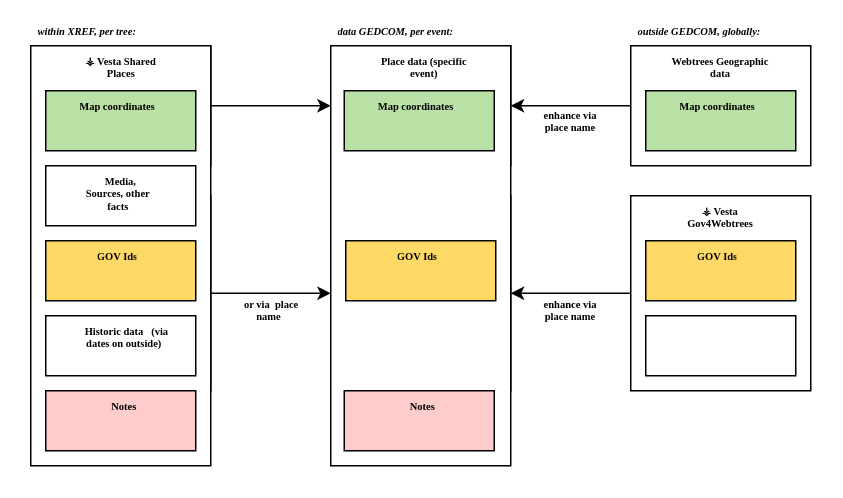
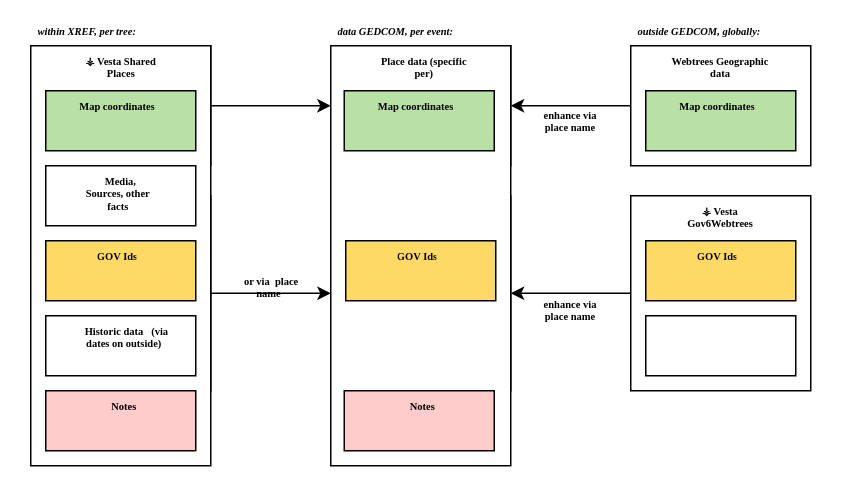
  <mxCell id="0" />
  <mxCell id="1" parent="0" />
  <mxCell id="2" value="" style="rounded=0;whiteSpace=wrap;html=1;" vertex="1" parent="1"><mxGeometry x="220" y="30" width="120" height="80" as="geometry" /></mxCell>
  <mxCell id="3" value="" style="rounded=0;whiteSpace=wrap;html=1;" vertex="1" parent="1"><mxGeometry x="220" y="130" width="120" height="130" as="geometry" /></mxCell>
  <mxCell id="4" value="" style="rounded=0;whiteSpace=wrap;html=1;" vertex="1" parent="1"><mxGeometry x="20" y="130" width="120" height="130" as="geometry" /></mxCell>
  <mxCell id="5" value="" style="rounded=0;whiteSpace=wrap;html=1;" vertex="1" parent="1"><mxGeometry x="20" y="30" width="120" height="80" as="geometry" /></mxCell>
  <mxCell id="6" value="" style="rounded=0;whiteSpace=wrap;html=1;" vertex="1" parent="1"><mxGeometry x="220" y="30" width="120" height="280" as="geometry" /></mxCell>
  <mxCell id="7" value="" style="rounded=0;whiteSpace=wrap;html=1;fillColor=#B9E0A5;" vertex="1" parent="1"><mxGeometry x="229" y="60" width="100" height="40" as="geometry" /></mxCell>
  <mxCell id="8" style="edgeStyle=orthogonalEdgeStyle;rounded=0;orthogonalLoop=1;jettySize=auto;html=1;exitX=0;exitY=0.5;exitDx=0;exitDy=0;entryX=1;entryY=0.5;entryDx=0;entryDy=0;" edge="1" parent="1" source="9" target="2"><mxGeometry relative="1" as="geometry" /></mxCell>
  <mxCell id="9" value="" style="rounded=0;whiteSpace=wrap;html=1;" parent="1" vertex="1"><mxGeometry x="420" y="30" width="120" height="80" as="geometry" /></mxCell>
  <mxCell id="10" value="&lt;p style=&quot;font-size: 7px&quot; align=&quot;center&quot;&gt;&lt;font style=&quot;font-size: 7px&quot; face=&quot;Georgia&quot;&gt;&lt;b&gt;&lt;font style=&quot;font-size: 7px&quot;&gt;Webtrees Geographic data&lt;/font&gt;&lt;/b&gt;&lt;/font&gt;&lt;/p&gt;" style="text;html=1;strokeColor=none;fillColor=none;spacing=5;spacingTop=-20;whiteSpace=wrap;overflow=hidden;rounded=0;align=center;" parent="1" vertex="1"><mxGeometry x="440" y="40" width="80" height="30" as="geometry" /></mxCell>
  <mxCell id="11" style="edgeStyle=orthogonalEdgeStyle;rounded=0;orthogonalLoop=1;jettySize=auto;html=1;exitX=0;exitY=0.5;exitDx=0;exitDy=0;entryX=1;entryY=0.5;entryDx=0;entryDy=0;" edge="1" parent="1" source="12" target="3"><mxGeometry relative="1" as="geometry" /></mxCell>
  <mxCell id="12" value="" style="rounded=0;whiteSpace=wrap;html=1;" parent="1" vertex="1"><mxGeometry x="420" y="130" width="120" height="130" as="geometry" /></mxCell>
- <mxCell id="13" value="&lt;p style=&quot;font-size: 7px&quot; align=&quot;center&quot;&gt;&lt;font style=&quot;font-size: 7px&quot; face=&quot;Georgia&quot;&gt;&lt;b&gt;&lt;font style=&quot;font-size: 7px&quot;&gt;&lt;font style=&quot;font-size: 7px&quot;&gt;⚶ Vesta &lt;/font&gt;&lt;/font&gt;Gov4Webtrees&lt;/b&gt;&lt;/font&gt;&lt;/p&gt;" style="text;html=1;strokeColor=none;fillColor=none;spacing=5;spacingTop=-20;whiteSpace=wrap;overflow=hidden;rounded=0;align=center;" parent="1" vertex="1"><mxGeometry x="445" y="140" width="70" height="30" as="geometry" /></mxCell>
- <mxCell id="14" value="&lt;p style=&quot;font-size: 7px&quot; align=&quot;center&quot;&gt;&lt;font style=&quot;font-size: 7px&quot; face=&quot;Georgia&quot;&gt;&lt;b&gt;&lt;font style=&quot;font-size: 7px&quot;&gt;Place data (specific event)&lt;br&gt;&lt;/font&gt;&lt;/b&gt;&lt;/font&gt;&lt;/p&gt;" style="text;html=1;strokeColor=none;fillColor=none;spacing=5;spacingTop=-20;whiteSpace=wrap;overflow=hidden;rounded=0;align=center;" vertex="1" parent="1"><mxGeometry x="245" y="40" width="75" height="30" as="geometry" /></mxCell>
+ <mxCell id="13" value="&lt;p style=&quot;font-size: 7px&quot; align=&quot;center&quot;&gt;&lt;font style=&quot;font-size: 7px&quot; face=&quot;Georgia&quot;&gt;&lt;b&gt;&lt;font style=&quot;font-size: 7px&quot;&gt;&lt;font style=&quot;font-size: 7px&quot;&gt;⚶ Vesta &lt;/font&gt;&lt;/font&gt;Gov6Webtrees&lt;/b&gt;&lt;/font&gt;&lt;/p&gt;" style="text;html=1;strokeColor=none;fillColor=none;spacing=5;spacingTop=-20;whiteSpace=wrap;overflow=hidden;rounded=0;align=center;" parent="1" vertex="1"><mxGeometry x="445" y="140" width="70" height="30" as="geometry" /></mxCell>
+ <mxCell id="14" value="&lt;p style=&quot;font-size: 7px&quot; align=&quot;center&quot;&gt;&lt;font style=&quot;font-size: 7px&quot; face=&quot;Georgia&quot;&gt;&lt;b&gt;&lt;font style=&quot;font-size: 7px&quot;&gt;Place data (specific per)&lt;br&gt;&lt;/font&gt;&lt;/b&gt;&lt;/font&gt;&lt;/p&gt;" style="text;html=1;strokeColor=none;fillColor=none;spacing=5;spacingTop=-20;whiteSpace=wrap;overflow=hidden;rounded=0;align=center;" vertex="1" parent="1"><mxGeometry x="245" y="40" width="75" height="30" as="geometry" /></mxCell>
  <mxCell id="15" value="" style="rounded=0;whiteSpace=wrap;html=1;" parent="1" vertex="1"><mxGeometry x="20" y="30" width="120" height="280" as="geometry" /></mxCell>
  <mxCell id="16" value="&lt;p style=&quot;font-size: 7px&quot; align=&quot;center&quot;&gt;&lt;font style=&quot;font-size: 7px&quot; face=&quot;Georgia&quot;&gt;&lt;b&gt;&lt;font style=&quot;font-size: 7px&quot;&gt;&lt;font style=&quot;font-size: 7px&quot;&gt;⚶ Vesta &lt;/font&gt;&lt;/font&gt;Shared Places                    &lt;/b&gt;&lt;/font&gt;&lt;/p&gt;" style="text;html=1;strokeColor=none;fillColor=none;spacing=5;spacingTop=-20;whiteSpace=wrap;overflow=hidden;rounded=0;align=center;" parent="1" vertex="1"><mxGeometry x="51.25" y="40" width="58.75" height="30" as="geometry" /></mxCell>
  <mxCell id="17" value="&lt;p style=&quot;font-size: 7px&quot; align=&quot;center&quot;&gt;&lt;font style=&quot;font-size: 7px&quot; face=&quot;Georgia&quot;&gt;&lt;b&gt;Map coordinates&lt;br&gt;&lt;/b&gt;&lt;/font&gt;&lt;/p&gt;" style="text;html=1;strokeColor=none;fillColor=none;spacing=5;spacingTop=-20;whiteSpace=wrap;overflow=hidden;rounded=0;align=center;" parent="1" vertex="1"><mxGeometry x="244" y="70" width="66" height="30" as="geometry" /></mxCell>
  <mxCell id="18" value="" style="rounded=0;whiteSpace=wrap;html=1;fillColor=#B9E0A5;" vertex="1" parent="1"><mxGeometry x="430" y="60" width="100" height="40" as="geometry" /></mxCell>
  <mxCell id="19" value="&lt;p style=&quot;font-size: 7px&quot; align=&quot;center&quot;&gt;&lt;font style=&quot;font-size: 7px&quot; face=&quot;Georgia&quot;&gt;&lt;b&gt;Map coordinates&lt;br&gt;&lt;/b&gt;&lt;/font&gt;&lt;/p&gt;" style="text;html=1;strokeColor=none;fillColor=none;spacing=5;spacingTop=-20;whiteSpace=wrap;overflow=hidden;rounded=0;align=center;" vertex="1" parent="1"><mxGeometry x="445" y="70" width="66" height="30" as="geometry" /></mxCell>
  <mxCell id="20" value="" style="rounded=0;whiteSpace=wrap;html=1;fillColor=#B9E0A5;" vertex="1" parent="1"><mxGeometry x="30" y="60" width="100" height="40" as="geometry" /></mxCell>
  <mxCell id="21" value="&lt;p style=&quot;font-size: 7px&quot; align=&quot;center&quot;&gt;&lt;font style=&quot;font-size: 7px&quot; face=&quot;Georgia&quot;&gt;&lt;b&gt;Map coordinates&lt;br&gt;&lt;/b&gt;&lt;/font&gt;&lt;/p&gt;" style="text;html=1;strokeColor=none;fillColor=none;spacing=5;spacingTop=-20;whiteSpace=wrap;overflow=hidden;rounded=0;align=center;" vertex="1" parent="1"><mxGeometry x="45" y="70" width="66" height="30" as="geometry" /></mxCell>
  <mxCell id="22" value="" style="rounded=0;whiteSpace=wrap;html=1;fillColor=#FFD966;" vertex="1" parent="1"><mxGeometry x="430" y="160" width="100" height="40" as="geometry" /></mxCell>
  <mxCell id="23" value="&lt;p style=&quot;font-size: 7px&quot; align=&quot;center&quot;&gt;&lt;font style=&quot;font-size: 7px&quot; face=&quot;Georgia&quot;&gt;&lt;b&gt;GOV Ids&lt;br&gt;&lt;/b&gt;&lt;/font&gt;&lt;/p&gt;" style="text;html=1;strokeColor=none;spacing=5;spacingTop=-20;whiteSpace=wrap;overflow=hidden;rounded=0;align=center;fillColor=#FFD966;" vertex="1" parent="1"><mxGeometry x="445" y="170" width="66" height="20" as="geometry" /></mxCell>
  <mxCell id="24" value="" style="rounded=0;whiteSpace=wrap;html=1;fillColor=#FFD966;" vertex="1" parent="1"><mxGeometry x="230" y="160" width="100" height="40" as="geometry" /></mxCell>
  <mxCell id="25" value="&lt;p style=&quot;font-size: 7px&quot; align=&quot;center&quot;&gt;&lt;font style=&quot;font-size: 7px&quot; face=&quot;Georgia&quot;&gt;&lt;b&gt;GOV Ids&lt;br&gt;&lt;/b&gt;&lt;/font&gt;&lt;/p&gt;" style="text;html=1;strokeColor=none;spacing=5;spacingTop=-20;whiteSpace=wrap;overflow=hidden;rounded=0;align=center;fillColor=#FFD966;" vertex="1" parent="1"><mxGeometry x="245" y="170" width="66" height="20" as="geometry" /></mxCell>
  <mxCell id="26" value="" style="rounded=0;whiteSpace=wrap;html=1;fillColor=#FFD966;" vertex="1" parent="1"><mxGeometry x="30" y="160" width="100" height="40" as="geometry" /></mxCell>
  <mxCell id="27" value="&lt;p style=&quot;font-size: 7px&quot; align=&quot;center&quot;&gt;&lt;font style=&quot;font-size: 7px&quot; face=&quot;Georgia&quot;&gt;&lt;b&gt;GOV Ids&lt;br&gt;&lt;/b&gt;&lt;/font&gt;&lt;/p&gt;" style="text;html=1;strokeColor=none;spacing=5;spacingTop=-20;whiteSpace=wrap;overflow=hidden;rounded=0;align=center;fillColor=#FFD966;" vertex="1" parent="1"><mxGeometry x="45" y="170" width="66" height="20" as="geometry" /></mxCell>
  <mxCell id="28" value="" style="rounded=0;whiteSpace=wrap;html=1;fillColor=#FFFFFF;" vertex="1" parent="1"><mxGeometry x="430" y="210" width="100" height="40" as="geometry" /></mxCell>
  <mxCell id="29" value="" style="rounded=0;whiteSpace=wrap;html=1;fillColor=#FFFFFF;" vertex="1" parent="1"><mxGeometry x="30" y="210" width="100" height="40" as="geometry" /></mxCell>
  <mxCell id="30" value="&lt;p style=&quot;font-size: 7px&quot; align=&quot;center&quot;&gt;&lt;font style=&quot;font-size: 7px&quot; face=&quot;Georgia&quot;&gt;&lt;b&gt;&amp;nbsp; Historic data &amp;nbsp; (via dates on outside)&lt;br&gt;&lt;/b&gt;&lt;/font&gt;&lt;/p&gt;" style="text;html=1;strokeColor=none;spacing=5;spacingTop=-20;whiteSpace=wrap;overflow=hidden;rounded=0;align=center;" vertex="1" parent="1"><mxGeometry x="45" y="220" width="75" height="30" as="geometry" /></mxCell>
  <mxCell id="31" value="" style="rounded=0;whiteSpace=wrap;html=1;fillColor=#FFCCCC;" vertex="1" parent="1"><mxGeometry x="229" y="260" width="100" height="40" as="geometry" /></mxCell>
  <mxCell id="32" value="&lt;p style=&quot;font-size: 7px&quot; align=&quot;center&quot;&gt;&lt;font style=&quot;font-size: 7px&quot; face=&quot;Georgia&quot;&gt;&lt;b&gt;Notes&lt;br&gt;&lt;/b&gt;&lt;/font&gt;&lt;/p&gt;" style="text;html=1;strokeColor=none;spacing=5;spacingTop=-20;whiteSpace=wrap;overflow=hidden;rounded=0;align=center;" vertex="1" parent="1"><mxGeometry x="244" y="270" width="75" height="30" as="geometry" /></mxCell>
  <mxCell id="33" value="" style="rounded=0;whiteSpace=wrap;html=1;fillColor=#FFCCCC;" vertex="1" parent="1"><mxGeometry x="30" y="260" width="100" height="40" as="geometry" /></mxCell>
  <mxCell id="34" value="&lt;p style=&quot;font-size: 7px&quot; align=&quot;center&quot;&gt;&lt;font style=&quot;font-size: 7px&quot; face=&quot;Georgia&quot;&gt;&lt;b&gt;Notes&lt;br&gt;&lt;/b&gt;&lt;/font&gt;&lt;/p&gt;" style="text;html=1;strokeColor=none;spacing=5;spacingTop=-20;whiteSpace=wrap;overflow=hidden;rounded=0;align=center;" vertex="1" parent="1"><mxGeometry x="45" y="270" width="75" height="30" as="geometry" /></mxCell>
  <mxCell id="35" value="" style="rounded=0;whiteSpace=wrap;html=1;fillColor=#FFFFFF;" vertex="1" parent="1"><mxGeometry x="30" y="110" width="100" height="40" as="geometry" /></mxCell>
  <mxCell id="36" value="&lt;p style=&quot;font-size: 7px&quot; align=&quot;center&quot;&gt;&lt;font style=&quot;font-size: 7px&quot; face=&quot;Georgia&quot;&gt;&lt;b&gt;&amp;nbsp; Media, Sources, other facts&lt;br&gt;&lt;/b&gt;&lt;/font&gt;&lt;/p&gt;" style="text;html=1;strokeColor=none;spacing=5;spacingTop=-20;whiteSpace=wrap;overflow=hidden;rounded=0;align=center;" vertex="1" parent="1"><mxGeometry x="50.5" y="120" width="55" height="30" as="geometry" /></mxCell>
  <mxCell id="37" style="edgeStyle=orthogonalEdgeStyle;rounded=0;orthogonalLoop=1;jettySize=auto;html=1;exitX=1;exitY=0.5;exitDx=0;exitDy=0;entryX=0;entryY=0.5;entryDx=0;entryDy=0;" edge="1" parent="1" source="5" target="2"><mxGeometry relative="1" as="geometry" /></mxCell>
  <mxCell id="38" style="edgeStyle=orthogonalEdgeStyle;rounded=0;orthogonalLoop=1;jettySize=auto;html=1;exitX=1;exitY=0.5;exitDx=0;exitDy=0;entryX=0;entryY=0.5;entryDx=0;entryDy=0;" edge="1" parent="1" source="4" target="3"><mxGeometry relative="1" as="geometry" /></mxCell>
  <mxCell id="39" value="&lt;p style=&quot;font-size: 7px&quot; align=&quot;center&quot;&gt;&lt;font style=&quot;font-size: 7px&quot; face=&quot;Georgia&quot;&gt;&lt;b&gt;&lt;font style=&quot;font-size: 7px&quot;&gt;&lt;font style=&quot;font-size: 7px&quot;&gt;enhance via place name&lt;/font&gt;&lt;/font&gt;&lt;/b&gt;&lt;/font&gt;&lt;/p&gt;" style="text;html=1;strokeColor=none;fillColor=none;spacing=5;spacingTop=-20;whiteSpace=wrap;overflow=hidden;rounded=0;align=center;" vertex="1" parent="1"><mxGeometry x="355" y="76" width="50" height="30" as="geometry" /></mxCell>
- <mxCell id="40" value="&lt;p style=&quot;font-size: 7px&quot; align=&quot;center&quot;&gt;&lt;font style=&quot;font-size: 7px&quot; face=&quot;Georgia&quot;&gt;&lt;b&gt;&lt;font style=&quot;font-size: 7px&quot;&gt;&lt;font style=&quot;font-size: 7px&quot;&gt;&amp;nbsp; or via&amp;nbsp; place name&lt;/font&gt;&lt;/font&gt;&lt;/b&gt;&lt;/font&gt;&lt;/p&gt;" style="text;html=1;strokeColor=none;fillColor=none;spacing=5;spacingTop=-20;whiteSpace=wrap;overflow=hidden;rounded=0;align=center;" vertex="1" parent="1"><mxGeometry x="154.38" y="202" width="50" height="30" as="geometry" /></mxCell>
+ <mxCell id="40" value="&lt;p style=&quot;font-size: 7px&quot; align=&quot;center&quot;&gt;&lt;font style=&quot;font-size: 7px&quot; face=&quot;Georgia&quot;&gt;&lt;b&gt;&lt;font style=&quot;font-size: 7px&quot;&gt;&lt;font style=&quot;font-size: 7px&quot;&gt;&amp;nbsp; or via&amp;nbsp; place name&lt;/font&gt;&lt;/font&gt;&lt;/b&gt;&lt;/font&gt;&lt;/p&gt;" style="text;html=1;strokeColor=none;fillColor=none;spacing=5;spacingTop=-20;whiteSpace=wrap;overflow=hidden;rounded=0;align=center;" vertex="1" parent="1"><mxGeometry x="154.38" y="187" width="50" height="30" as="geometry" /></mxCell>
  <mxCell id="41" value="&lt;p style=&quot;font-size: 7px&quot; align=&quot;left&quot;&gt;&lt;b&gt;&lt;i&gt;&lt;font style=&quot;font-size: 7px&quot; face=&quot;Georgia&quot;&gt;&lt;font style=&quot;font-size: 7px&quot;&gt;&lt;font style=&quot;font-size: 7px&quot;&gt;within XREF, per tree:&lt;/font&gt;&lt;/font&gt;&lt;/font&gt;&lt;/i&gt;&lt;/b&gt;&lt;/p&gt;" style="text;html=1;strokeColor=none;fillColor=none;spacing=5;spacingTop=-20;whiteSpace=wrap;overflow=hidden;rounded=0;align=left;" vertex="1" parent="1"><mxGeometry x="20" y="20" width="120" height="10" as="geometry" /></mxCell>
  <mxCell id="42" value="&lt;p style=&quot;font-size: 7px&quot; align=&quot;left&quot;&gt;&lt;i&gt;&lt;font style=&quot;font-size: 7px&quot; face=&quot;Georgia&quot;&gt;&lt;b&gt;&lt;font style=&quot;font-size: 7px&quot;&gt;&lt;font style=&quot;font-size: 7px&quot;&gt;data GEDCOM, per event:&lt;/font&gt;&lt;/font&gt;&lt;/b&gt;&lt;/font&gt;&lt;/i&gt;&lt;/p&gt;" style="text;html=1;strokeColor=none;fillColor=none;spacing=5;spacingTop=-20;whiteSpace=wrap;overflow=hidden;rounded=0;align=left;" vertex="1" parent="1"><mxGeometry x="220" y="20" width="120" height="10" as="geometry" /></mxCell>
  <mxCell id="43" value="&lt;p style=&quot;font-size: 7px&quot; align=&quot;left&quot;&gt;&lt;i&gt;&lt;font style=&quot;font-size: 7px&quot; face=&quot;Georgia&quot;&gt;&lt;b&gt;&lt;font style=&quot;font-size: 7px&quot;&gt;&lt;font style=&quot;font-size: 7px&quot;&gt;outside GEDCOM, globally:&lt;/font&gt;&lt;/font&gt;&lt;/b&gt;&lt;/font&gt;&lt;/i&gt;&lt;/p&gt;" style="text;html=1;strokeColor=none;fillColor=none;spacing=5;spacingTop=-20;whiteSpace=wrap;overflow=hidden;rounded=0;align=left;" vertex="1" parent="1"><mxGeometry x="420" y="20" width="120" height="10" as="geometry" /></mxCell>
  <mxCell id="44" value="&lt;p style=&quot;font-size: 7px&quot; align=&quot;center&quot;&gt;&lt;font style=&quot;font-size: 7px&quot; face=&quot;Georgia&quot;&gt;&lt;b&gt;&lt;font style=&quot;font-size: 7px&quot;&gt;&lt;font style=&quot;font-size: 7px&quot;&gt;enhance via place name&lt;/font&gt;&lt;/font&gt;&lt;/b&gt;&lt;/font&gt;&lt;/p&gt;" style="text;html=1;strokeColor=none;fillColor=none;spacing=5;spacingTop=-20;whiteSpace=wrap;overflow=hidden;rounded=0;align=center;" vertex="1" parent="1"><mxGeometry x="355" y="202" width="50" height="24" as="geometry" /></mxCell>
